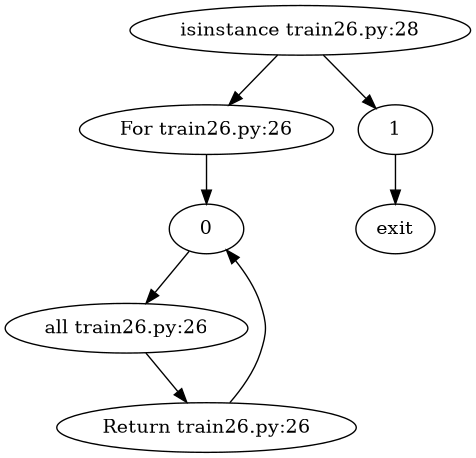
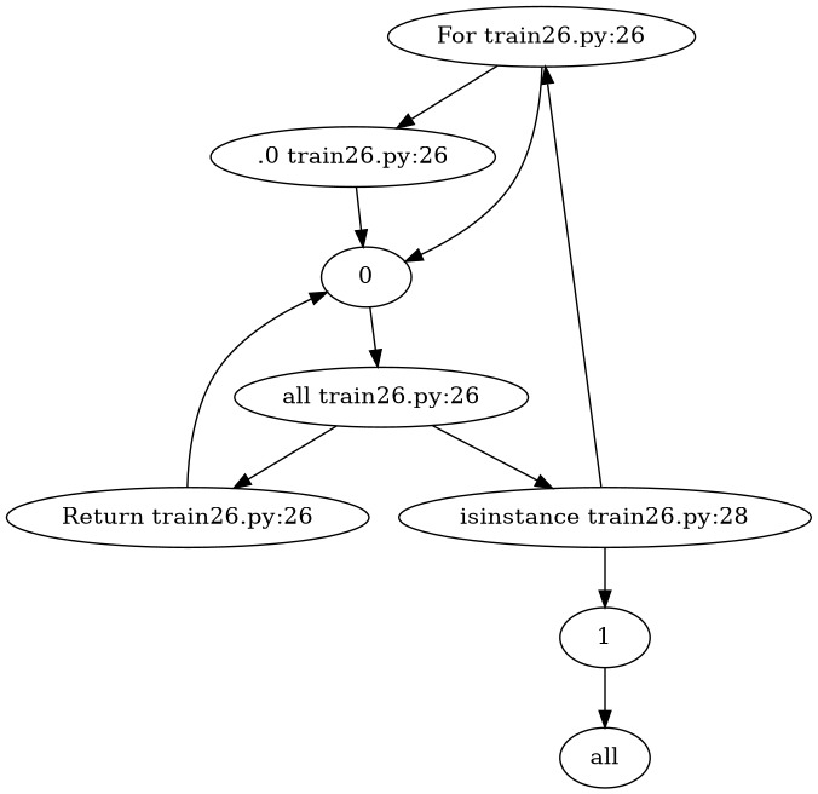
  strict digraph {
    "For train26.py:26"
+   ".0 train26.py:26"
    0
    "all train26.py:26"
    "isinstance train26.py:28"
    "Return train26.py:26"
    1
-   exit
+   exit [label=all]
+   "For train26.py:26" -> ".0 train26.py:26"
    "For train26.py:26" -> 0
+   ".0 train26.py:26" -> 0
    0 -> "all train26.py:26"
+   "all train26.py:26" -> "isinstance train26.py:28"
    "all train26.py:26" -> "Return train26.py:26"
    "isinstance train26.py:28" -> "For train26.py:26"
    "isinstance train26.py:28" -> 1
    "Return train26.py:26" -> 0
    1 -> exit
  }
